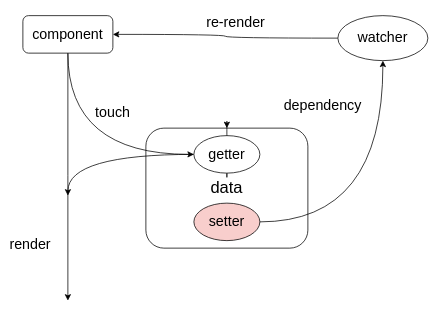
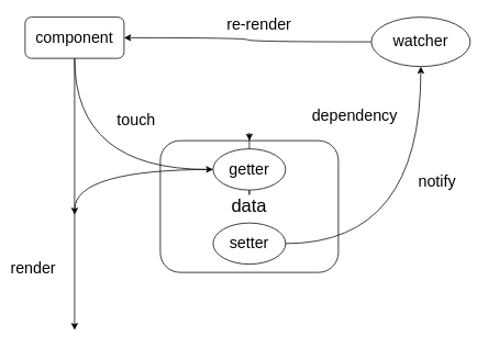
  <mxCell id="0" />
  <mxCell id="1" parent="0" />
  <mxCell id="2" style="edgeStyle=orthogonalEdgeStyle;curved=1;rounded=0;orthogonalLoop=1;jettySize=auto;html=1;" edge="1" parent="1" source="3"><mxGeometry relative="1" as="geometry"><mxPoint x="90" y="400" as="targetPoint" /></mxGeometry></mxCell>
  <mxCell id="3" value="&lt;font style=&quot;font-size: 19px&quot;&gt;component&lt;/font&gt;" style="rounded=1;whiteSpace=wrap;html=1;" vertex="1" parent="1"><mxGeometry x="30" y="20" width="120" height="50" as="geometry" /></mxCell>
  <mxCell id="4" value="&lt;font style=&quot;font-size: 22px&quot;&gt;data&lt;/font&gt;" style="rounded=1;whiteSpace=wrap;html=1;" vertex="1" parent="1"><mxGeometry x="194" y="170" width="216" height="160" as="geometry" /></mxCell>
  <mxCell id="5" value="render" style="text;html=1;strokeColor=none;fillColor=none;align=center;verticalAlign=middle;whiteSpace=wrap;rounded=0;fontSize=19;" vertex="1" parent="1"><mxGeometry x="20" y="315" width="40" height="20" as="geometry" /></mxCell>
  <mxCell id="6" style="edgeStyle=orthogonalEdgeStyle;curved=1;rounded=0;orthogonalLoop=1;jettySize=auto;html=1;fontSize=19;" edge="1" parent="1" source="8"><mxGeometry relative="1" as="geometry"><mxPoint x="90" y="260" as="targetPoint" /></mxGeometry></mxCell>
  <mxCell id="7" style="edgeStyle=orthogonalEdgeStyle;curved=1;rounded=0;orthogonalLoop=1;jettySize=auto;html=1;fontSize=19;" edge="1" parent="1" source="8" target="4"><mxGeometry relative="1" as="geometry" /></mxCell>
  <mxCell id="8" value="getter" style="ellipse;whiteSpace=wrap;html=1;fontSize=19;" vertex="1" parent="1"><mxGeometry x="258" y="180" width="88" height="50" as="geometry" /></mxCell>
  <mxCell id="9" style="edgeStyle=orthogonalEdgeStyle;curved=1;rounded=0;orthogonalLoop=1;jettySize=auto;html=1;entryX=0.5;entryY=1;entryDx=0;entryDy=0;fontSize=19;" edge="1" parent="1" source="10" target="12"><mxGeometry relative="1" as="geometry" /></mxCell>
- <mxCell id="10" value="setter" style="ellipse;whiteSpace=wrap;html=1;fontSize=19;fillColor=#f8cecc;" vertex="1" parent="1"><mxGeometry x="258" y="270" width="88" height="50" as="geometry" /></mxCell>
+ <mxCell id="10" value="setter" style="ellipse;whiteSpace=wrap;html=1;fontSize=19;" vertex="1" parent="1"><mxGeometry x="258" y="270" width="88" height="50" as="geometry" /></mxCell>
  <mxCell id="11" style="edgeStyle=orthogonalEdgeStyle;curved=1;rounded=0;orthogonalLoop=1;jettySize=auto;html=1;entryX=1;entryY=0.5;entryDx=0;entryDy=0;fontSize=19;" edge="1" parent="1" source="12" target="3"><mxGeometry relative="1" as="geometry" /></mxCell>
  <mxCell id="12" value="&lt;span style=&quot;font-size: 19px&quot;&gt;watcher&lt;/span&gt;" style="ellipse;whiteSpace=wrap;html=1;" vertex="1" parent="1"><mxGeometry x="450" y="20" width="120" height="60" as="geometry" /></mxCell>
  <mxCell id="13" value="dependency" style="text;html=1;strokeColor=none;fillColor=none;align=center;verticalAlign=middle;whiteSpace=wrap;rounded=0;fontSize=19;" vertex="1" parent="1"><mxGeometry x="410" y="130" width="40" height="20" as="geometry" /></mxCell>
+ <mxCell id="14" value="notify" style="text;html=1;strokeColor=none;fillColor=none;align=center;verticalAlign=middle;whiteSpace=wrap;rounded=0;fontSize=19;" vertex="1" parent="1"><mxGeometry x="510" y="210" width="40" height="20" as="geometry" /></mxCell>
  <mxCell id="15" value="re-render" style="text;html=1;strokeColor=none;fillColor=none;align=center;verticalAlign=middle;whiteSpace=wrap;rounded=0;fontSize=19;" vertex="1" parent="1"><mxGeometry x="266" y="20" width="96" height="20" as="geometry" /></mxCell>
  <mxCell id="16" style="edgeStyle=orthogonalEdgeStyle;curved=1;rounded=0;orthogonalLoop=1;jettySize=auto;html=1;entryX=0;entryY=0.5;entryDx=0;entryDy=0;fontSize=19;exitX=0.5;exitY=1;exitDx=0;exitDy=0;" edge="1" parent="1" source="3" target="8"><mxGeometry relative="1" as="geometry" /></mxCell>
- <mxCell id="17" value="touch" style="text;html=1;strokeColor=none;fillColor=none;align=center;verticalAlign=middle;whiteSpace=wrap;rounded=0;fontSize=19;" vertex="1" parent="1"><mxGeometry x="130" y="140" width="40" height="20" as="geometry" /></mxCell>
+ <mxCell id="17" value="touch" style="text;html=1;strokeColor=none;fillColor=none;align=center;verticalAlign=middle;whiteSpace=wrap;rounded=0;fontSize=19;" vertex="1" parent="1"><mxGeometry x="145" y="135" width="40" height="20" as="geometry" /></mxCell>
